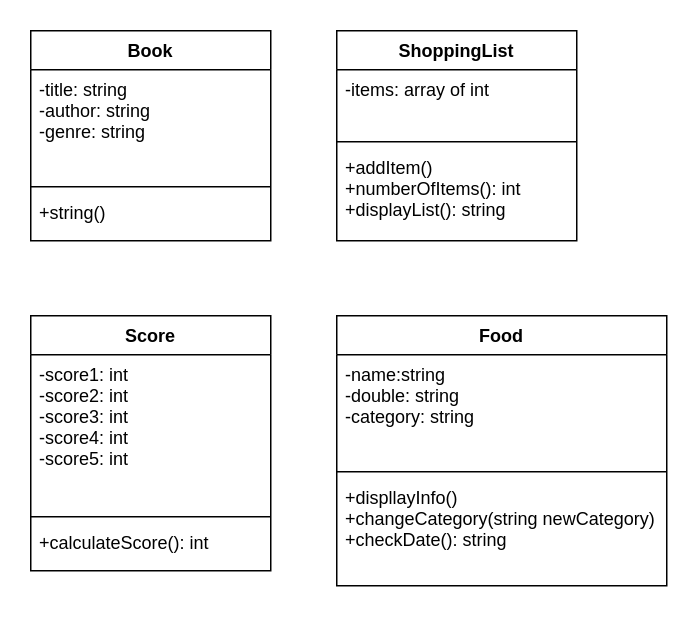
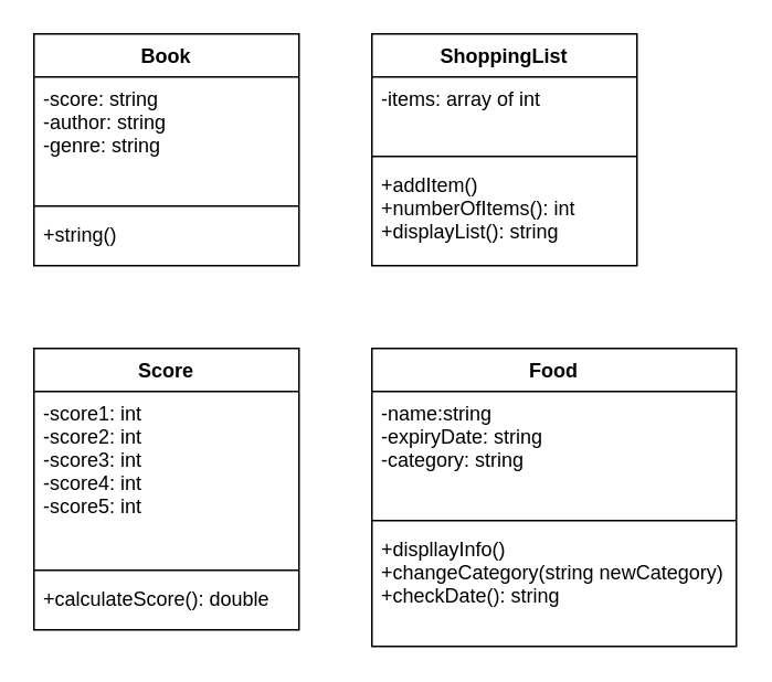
  <mxCell id="0" />
  <mxCell id="1" parent="0" />
  <mxCell id="2" value="Book" style="swimlane;fontStyle=1;align=center;verticalAlign=top;childLayout=stackLayout;horizontal=1;startSize=26;horizontalStack=0;resizeParent=1;resizeParentMax=0;resizeLast=0;collapsible=1;marginBottom=0;" parent="1" vertex="1"><mxGeometry x="20" y="20" width="160" height="140" as="geometry" /></mxCell>
- <mxCell id="3" value="-title: string&#10;-author: string&#10;-genre: string" style="text;strokeColor=none;fillColor=none;align=left;verticalAlign=top;spacingLeft=4;spacingRight=4;overflow=hidden;rotatable=0;points=[[0,0.5],[1,0.5]];portConstraint=eastwest;" parent="2" vertex="1"><mxGeometry y="26" width="160" height="74" as="geometry" /></mxCell>
+ <mxCell id="3" value="-score: string&#10;-author: string&#10;-genre: string" style="text;strokeColor=none;fillColor=none;align=left;verticalAlign=top;spacingLeft=4;spacingRight=4;overflow=hidden;rotatable=0;points=[[0,0.5],[1,0.5]];portConstraint=eastwest;" parent="2" vertex="1"><mxGeometry y="26" width="160" height="74" as="geometry" /></mxCell>
  <mxCell id="4" value="" style="line;strokeWidth=1;fillColor=none;align=left;verticalAlign=middle;spacingTop=-1;spacingLeft=3;spacingRight=3;rotatable=0;labelPosition=right;points=[];portConstraint=eastwest;" parent="2" vertex="1"><mxGeometry y="100" width="160" height="8" as="geometry" /></mxCell>
  <mxCell id="5" value="+string()" style="text;strokeColor=none;fillColor=none;align=left;verticalAlign=top;spacingLeft=4;spacingRight=4;overflow=hidden;rotatable=0;points=[[0,0.5],[1,0.5]];portConstraint=eastwest;" parent="2" vertex="1"><mxGeometry y="108" width="160" height="32" as="geometry" /></mxCell>
  <mxCell id="6" value="Score" style="swimlane;fontStyle=1;align=center;verticalAlign=top;childLayout=stackLayout;horizontal=1;startSize=26;horizontalStack=0;resizeParent=1;resizeParentMax=0;resizeLast=0;collapsible=1;marginBottom=0;" parent="1" vertex="1"><mxGeometry x="20" y="210" width="160" height="170" as="geometry" /></mxCell>
  <mxCell id="7" value="-score1: int&#10;-score2: int&#10;-score3: int&#10;-score4: int&#10;-score5: int" style="text;strokeColor=none;fillColor=none;align=left;verticalAlign=top;spacingLeft=4;spacingRight=4;overflow=hidden;rotatable=0;points=[[0,0.5],[1,0.5]];portConstraint=eastwest;" parent="6" vertex="1"><mxGeometry y="26" width="160" height="104" as="geometry" /></mxCell>
  <mxCell id="8" value="" style="line;strokeWidth=1;fillColor=none;align=left;verticalAlign=middle;spacingTop=-1;spacingLeft=3;spacingRight=3;rotatable=0;labelPosition=right;points=[];portConstraint=eastwest;" parent="6" vertex="1"><mxGeometry y="130" width="160" height="8" as="geometry" /></mxCell>
- <mxCell id="9" value="+calculateScore(): int" style="text;strokeColor=none;fillColor=none;align=left;verticalAlign=top;spacingLeft=4;spacingRight=4;overflow=hidden;rotatable=0;points=[[0,0.5],[1,0.5]];portConstraint=eastwest;" parent="6" vertex="1"><mxGeometry y="138" width="160" height="32" as="geometry" /></mxCell>
+ <mxCell id="9" value="+calculateScore(): double" style="text;strokeColor=none;fillColor=none;align=left;verticalAlign=top;spacingLeft=4;spacingRight=4;overflow=hidden;rotatable=0;points=[[0,0.5],[1,0.5]];portConstraint=eastwest;" parent="6" vertex="1"><mxGeometry y="138" width="160" height="32" as="geometry" /></mxCell>
  <mxCell id="10" value="ShoppingList" style="swimlane;fontStyle=1;align=center;verticalAlign=top;childLayout=stackLayout;horizontal=1;startSize=26;horizontalStack=0;resizeParent=1;resizeParentMax=0;resizeLast=0;collapsible=1;marginBottom=0;" parent="1" vertex="1"><mxGeometry x="224" y="20" width="160" height="140" as="geometry" /></mxCell>
  <mxCell id="11" value="-items: array of int" style="text;strokeColor=none;fillColor=none;align=left;verticalAlign=top;spacingLeft=4;spacingRight=4;overflow=hidden;rotatable=0;points=[[0,0.5],[1,0.5]];portConstraint=eastwest;" parent="10" vertex="1"><mxGeometry y="26" width="160" height="44" as="geometry" /></mxCell>
  <mxCell id="12" value="" style="line;strokeWidth=1;fillColor=none;align=left;verticalAlign=middle;spacingTop=-1;spacingLeft=3;spacingRight=3;rotatable=0;labelPosition=right;points=[];portConstraint=eastwest;" parent="10" vertex="1"><mxGeometry y="70" width="160" height="8" as="geometry" /></mxCell>
  <mxCell id="13" value="+addItem()&#10;+numberOfItems(): int&#10;+displayList(): string" style="text;strokeColor=none;fillColor=none;align=left;verticalAlign=top;spacingLeft=4;spacingRight=4;overflow=hidden;rotatable=0;points=[[0,0.5],[1,0.5]];portConstraint=eastwest;" parent="10" vertex="1"><mxGeometry y="78" width="160" height="62" as="geometry" /></mxCell>
  <mxCell id="14" value="Food" style="swimlane;fontStyle=1;align=center;verticalAlign=top;childLayout=stackLayout;horizontal=1;startSize=26;horizontalStack=0;resizeParent=1;resizeParentMax=0;resizeLast=0;collapsible=1;marginBottom=0;" vertex="1" parent="1"><mxGeometry x="224" y="210" width="220" height="180" as="geometry" /></mxCell>
- <mxCell id="15" value="-name:string&#10;-double: string&#10;-category: string" style="text;strokeColor=none;fillColor=none;align=left;verticalAlign=top;spacingLeft=4;spacingRight=4;overflow=hidden;rotatable=0;points=[[0,0.5],[1,0.5]];portConstraint=eastwest;" vertex="1" parent="14"><mxGeometry y="26" width="220" height="74" as="geometry" /></mxCell>
+ <mxCell id="15" value="-name:string&#10;-expiryDate: string&#10;-category: string" style="text;strokeColor=none;fillColor=none;align=left;verticalAlign=top;spacingLeft=4;spacingRight=4;overflow=hidden;rotatable=0;points=[[0,0.5],[1,0.5]];portConstraint=eastwest;" vertex="1" parent="14"><mxGeometry y="26" width="220" height="74" as="geometry" /></mxCell>
  <mxCell id="16" value="" style="line;strokeWidth=1;fillColor=none;align=left;verticalAlign=middle;spacingTop=-1;spacingLeft=3;spacingRight=3;rotatable=0;labelPosition=right;points=[];portConstraint=eastwest;" vertex="1" parent="14"><mxGeometry y="100" width="220" height="8" as="geometry" /></mxCell>
  <mxCell id="17" value="+displlayInfo()&#10;+changeCategory(string newCategory)&#10;+checkDate(): string" style="text;strokeColor=none;fillColor=none;align=left;verticalAlign=top;spacingLeft=4;spacingRight=4;overflow=hidden;rotatable=0;points=[[0,0.5],[1,0.5]];portConstraint=eastwest;" vertex="1" parent="14"><mxGeometry y="108" width="220" height="72" as="geometry" /></mxCell>
